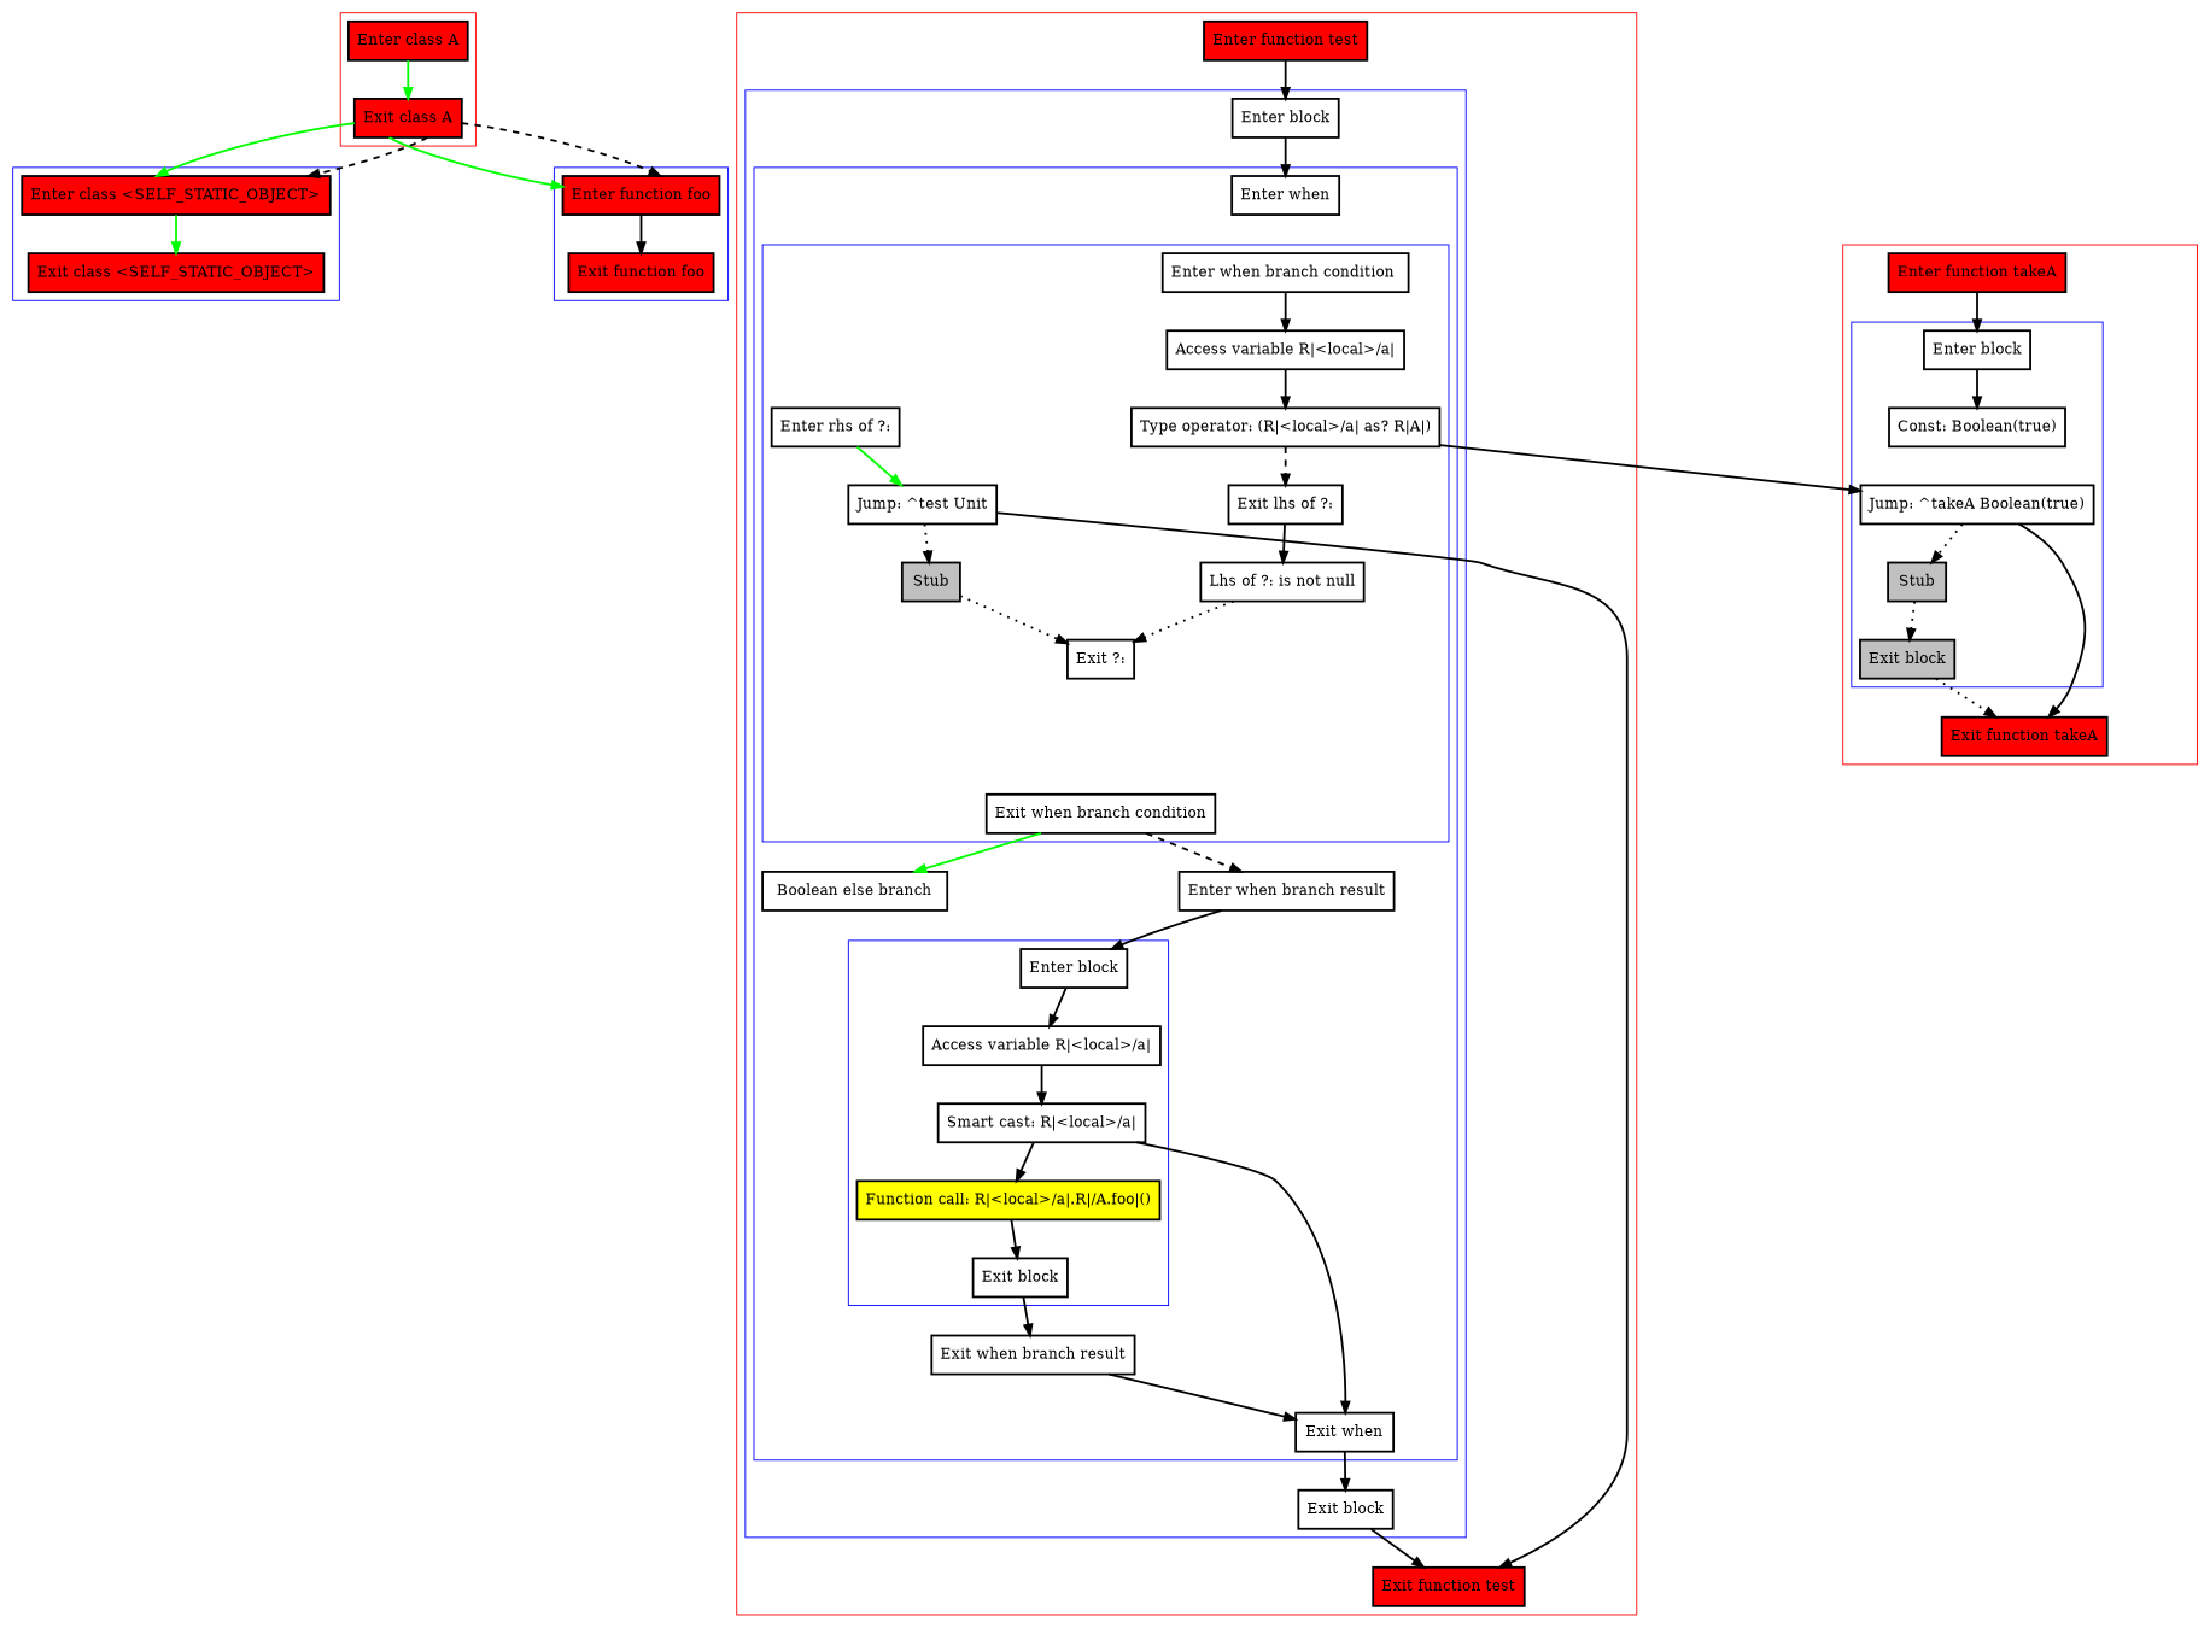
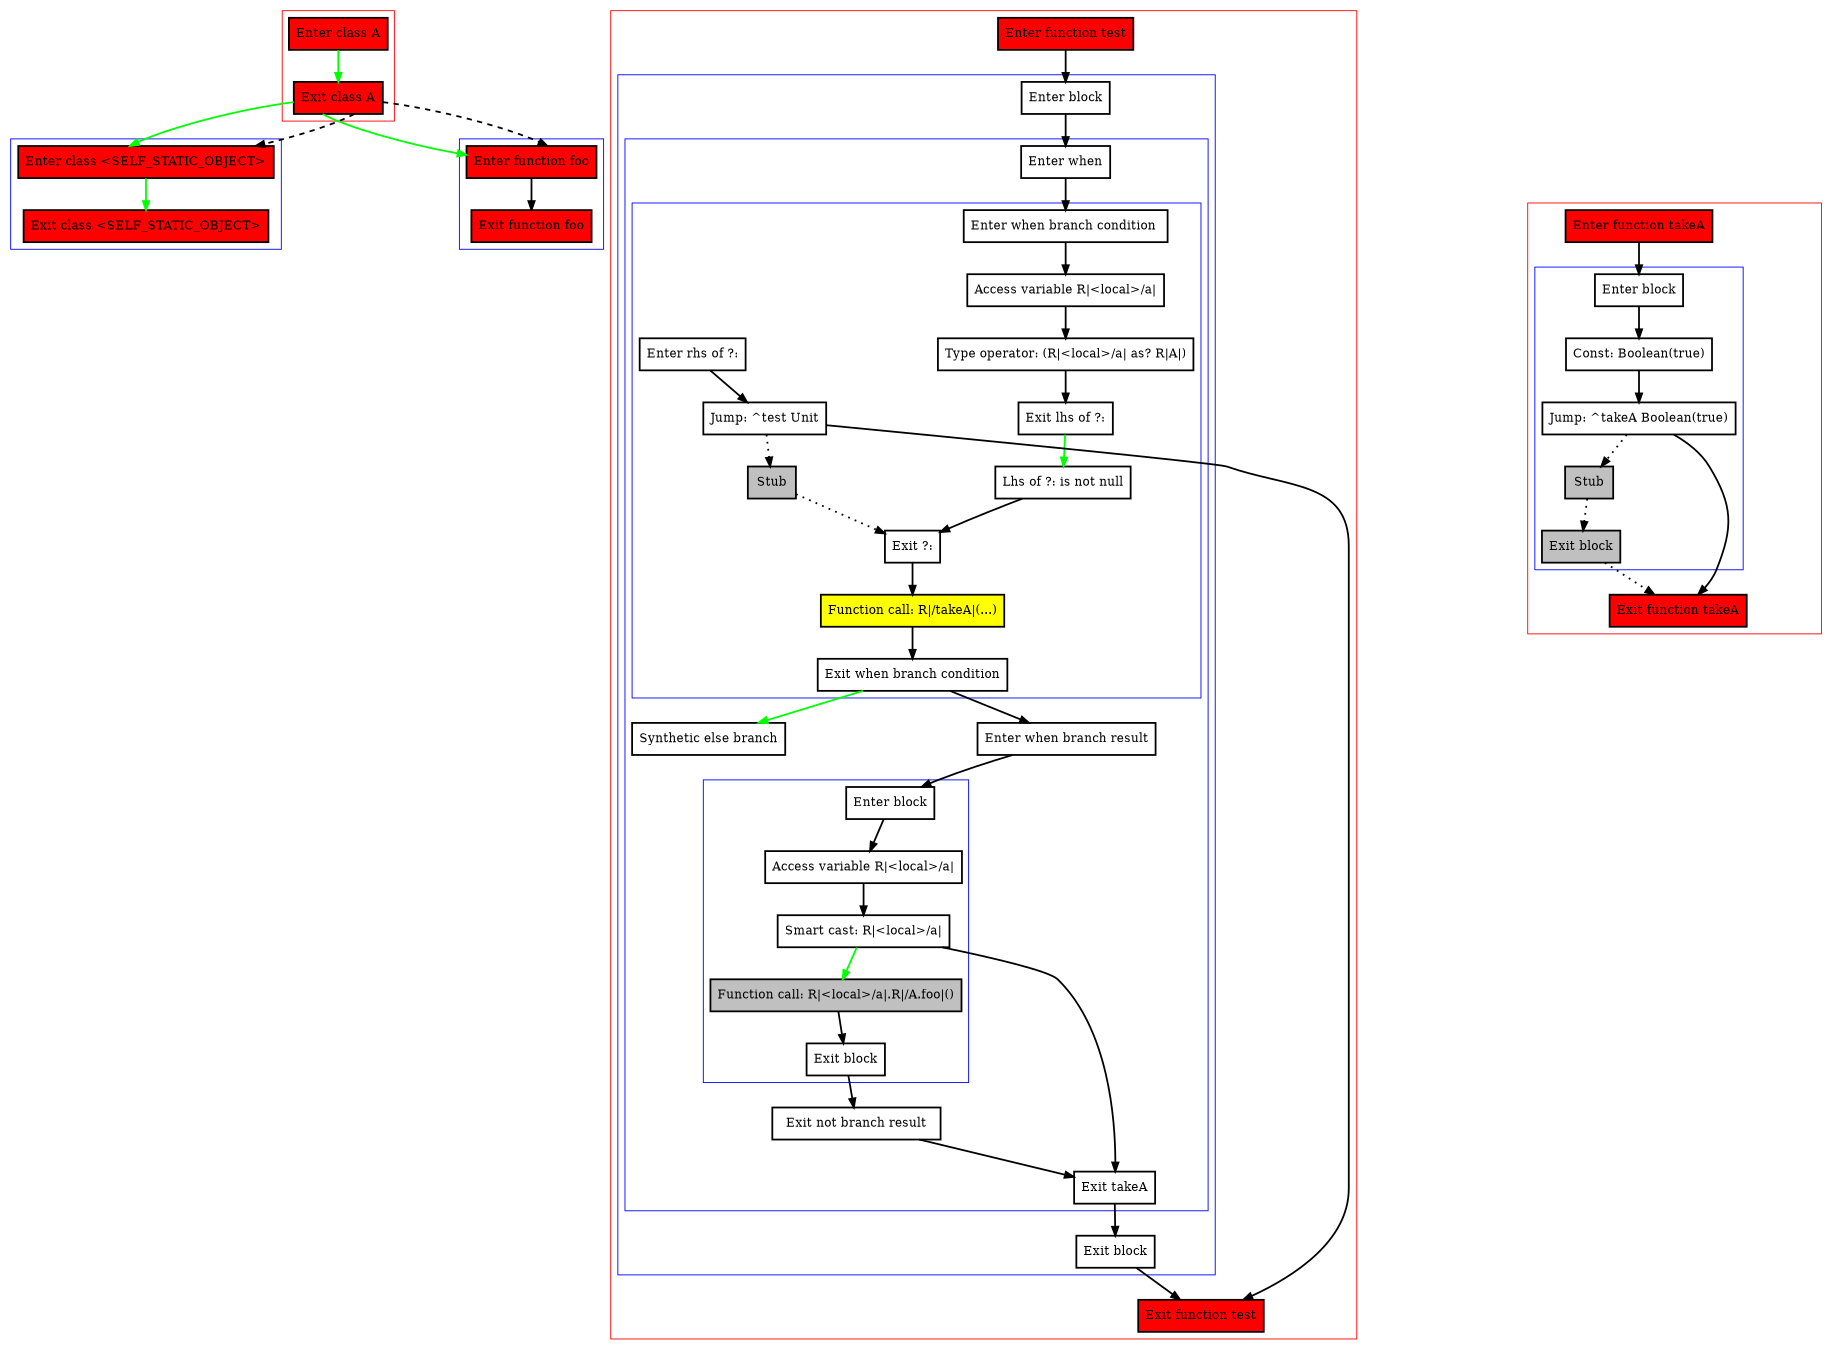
  digraph {
    nodesep=3
    node [penwidth=2 shape=box]
    edge [penwidth=2]
    n1 [fillcolor=red label="Enter class A" style=filled]
    n2 [fillcolor=red label="Exit class A" style=filled]
    n3 [fillcolor=red label="Enter class <SELF_STATIC_OBJECT>" style=filled]
    n4 [fillcolor=red label="Exit class <SELF_STATIC_OBJECT>" style=filled]
    n5 [fillcolor=red label="Enter function foo" style=filled]
    n6 [fillcolor=red label="Exit function foo" style=filled]
    n7 [label="Enter block"]
    n8 [label="Const: Boolean(true)"]
    n9 [label="Jump: ^takeA Boolean(true)"]
    n10 [fillcolor=gray label=Stub style=filled]
    n11 [fillcolor=gray label="Exit block" style=filled]
    n12 [fillcolor=red label="Enter function takeA" style=filled]
    n13 [fillcolor=red label="Exit function takeA" style=filled]
    n14 [label="Enter when branch condition "]
    n15 [label="Access variable R|<local>/a|"]
    n16 [label="Type operator: (R|<local>/a| as? R|A|)"]
    n17 [label="Exit lhs of ?:"]
    n18 [label="Enter rhs of ?:"]
    n19 [label="Jump: ^test Unit"]
    n20 [fillcolor=gray label=Stub style=filled]
    n21 [label="Lhs of ?: is not null"]
    n22 [label="Exit ?:"]
+   n23 [fillcolor=yellow label="Function call: R|/takeA|(...)" style=filled]
    n24 [label="Exit when branch condition"]
    n25 [label="Enter block"]
    n26 [label="Access variable R|<local>/a|"]
    n27 [label="Smart cast: R|<local>/a|"]
-   n28 [fillcolor=yellow label="Function call: R|<local>/a|.R|/A.foo|()" style=filled]
+   n28 [fillcolor=gray label="Function call: R|<local>/a|.R|/A.foo|()" style=filled]
    n29 [label="Exit block"]
    n30 [label="Enter when"]
-   n31 [label="Boolean else branch"]
+   n31 [label="Synthetic else branch"]
    n32 [label="Enter when branch result"]
-   n33 [label="Exit when branch result"]
-   n34 [label="Exit when"]
+   n33 [label="Exit not branch result"]
+   n34 [label="Exit takeA"]
    n35 [label="Enter block"]
    n36 [label="Exit block"]
    n37 [fillcolor=red label="Enter function test" style=filled]
    n38 [fillcolor=red label="Exit function test" style=filled]
    subgraph cluster_1 {
      color=red
      n1
      n2
    }
    subgraph cluster_2 {
      color=blue
      n3
      n4
    }
    subgraph cluster_3 {
      color=blue
      n5
      n6
    }
    subgraph cluster_4 {
      color=red
      n12
      n13
      subgraph cluster_5 {
        color=blue
        n7
        n8
        n9
        n10
        n11
      }
    }
    subgraph cluster_6 {
      color=red
      n37
      n38
      subgraph cluster_7 {
        color=blue
        n35
        n36
        subgraph cluster_8 {
          color=blue
          n30
          n31
          n32
          n33
          n34
          subgraph cluster_9 {
            color=blue
            n14
            n15
            n16
            n17
            n18
            n19
            n20
            n21
            n22
+           n23
            n24
          }
          subgraph cluster_10 {
            color=blue
            n25
            n26
            n27
            n28
            n29
          }
        }
      }
    }
    n1 -> n2 [color=green]
    n2 -> n3 [color=green]
    n2 -> n3 [style=dashed]
    n2 -> n5 [color=green]
    n2 -> n5 [style=dashed]
    n3 -> n4 [color=green]
    n5 -> n6
    n7 -> n8
-   n16 -> n9
+   n8 -> n9
    n9 -> n10 [style=dotted]
    n9 -> n13
    n10 -> n11 [style=dotted]
    n11 -> n13 [style=dotted]
    n12 -> n7
    n14 -> n15
    n15 -> n16
-   n16 -> n17 [style=dashed]
-   n17 -> n21
-   n18 -> n19 [color=green]
+   n16 -> n17
+   n17 -> n21 [color=green]
+   n18 -> n19
    n19 -> n20 [style=dotted]
    n19 -> n38
    n20 -> n22 [style=dotted]
-   n21 -> n22 [style=dotted]
+   n21 -> n22
+   n22 -> n23
+   n23 -> n24
    n24 -> n31 [color=green]
-   n24 -> n32 [style=dashed]
+   n24 -> n32
    n25 -> n26
    n26 -> n27
-   n27 -> n28
+   n27 -> n28 [color=green]
    n27 -> n34
    n28 -> n29
    n29 -> n33
+   n30 -> n14
    n32 -> n25
    n33 -> n34
    n34 -> n36
    n35 -> n30
    n36 -> n38
    n37 -> n35
  }
